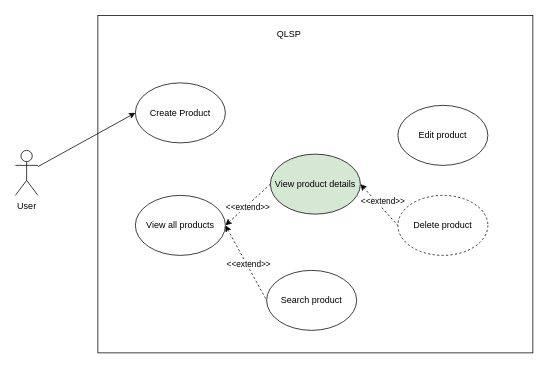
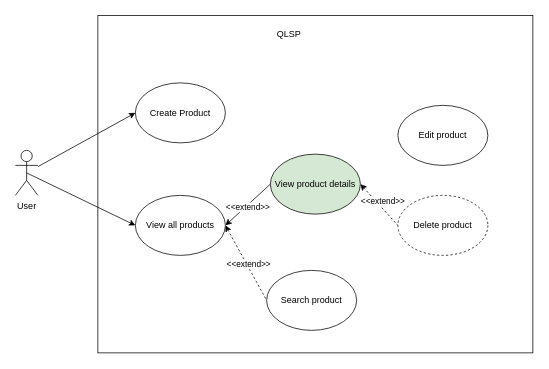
  <mxCell id="0" />
  <mxCell id="1" parent="0" />
  <mxCell id="2" value="" style="rounded=0;whiteSpace=wrap;html=1;" vertex="1" parent="1"><mxGeometry x="130" y="20" width="580" height="450" as="geometry" /></mxCell>
  <mxCell id="3" style="rounded=0;orthogonalLoop=1;jettySize=auto;html=1;entryX=0;entryY=0.5;entryDx=0;entryDy=0;" edge="1" parent="1" source="5" target="7"><mxGeometry relative="1" as="geometry" /></mxCell>
+ <mxCell id="4" style="rounded=0;orthogonalLoop=1;jettySize=auto;html=1;exitX=0.5;exitY=0.5;exitDx=0;exitDy=0;exitPerimeter=0;entryX=0;entryY=0.5;entryDx=0;entryDy=0;" edge="1" parent="1" source="5" target="12"><mxGeometry relative="1" as="geometry" /></mxCell>
  <mxCell id="5" value="User" style="shape=umlActor;verticalLabelPosition=bottom;verticalAlign=top;html=1;outlineConnect=0;" vertex="1" parent="1"><mxGeometry x="20" y="200" width="30" height="60" as="geometry" /></mxCell>
  <mxCell id="6" value="QLSP" style="text;html=1;align=center;verticalAlign=middle;whiteSpace=wrap;rounded=0;" vertex="1" parent="1"><mxGeometry x="355" y="30" width="60" height="30" as="geometry" /></mxCell>
  <mxCell id="7" value="Create Product" style="ellipse;whiteSpace=wrap;html=1;" vertex="1" parent="1"><mxGeometry x="180" y="110" width="120" height="80" as="geometry" /></mxCell>
- <mxCell id="8" style="rounded=0;orthogonalLoop=1;jettySize=auto;html=1;exitX=1;exitY=0.5;exitDx=0;exitDy=0;entryX=0;entryY=0.5;entryDx=0;entryDy=0;dashed=1;startArrow=classic;startFill=1;endArrow=none;" edge="1" parent="1" source="12" target="16"><mxGeometry relative="1" as="geometry" /></mxCell>
+ <mxCell id="8" style="rounded=0;orthogonalLoop=1;jettySize=auto;html=1;exitX=1;exitY=0.5;exitDx=0;exitDy=0;entryX=0;entryY=0.5;entryDx=0;entryDy=0;dashed=0;startArrow=classic;startFill=1;endArrow=none;" edge="1" parent="1" source="12" target="16"><mxGeometry relative="1" as="geometry" /></mxCell>
  <mxCell id="9" value="&amp;lt;&amp;lt;extend&amp;gt;&amp;gt;" style="edgeLabel;html=1;align=center;verticalAlign=middle;resizable=0;points=[];" vertex="1" connectable="0" parent="8"><mxGeometry x="-0.065" y="-2" relative="1" as="geometry"><mxPoint as="offset" /></mxGeometry></mxCell>
  <mxCell id="10" style="rounded=0;orthogonalLoop=1;jettySize=auto;html=1;exitX=1;exitY=0.5;exitDx=0;exitDy=0;entryX=0;entryY=0.5;entryDx=0;entryDy=0;dashed=1;startArrow=classic;startFill=1;endArrow=none;" edge="1" parent="1" source="12" target="13"><mxGeometry relative="1" as="geometry" /></mxCell>
  <mxCell id="11" value="&amp;lt;&amp;lt;extend&amp;gt;&amp;gt;" style="edgeLabel;html=1;align=center;verticalAlign=middle;resizable=0;points=[];" vertex="1" connectable="0" parent="10"><mxGeometry x="0.049" y="2" relative="1" as="geometry"><mxPoint as="offset" /></mxGeometry></mxCell>
  <mxCell id="12" value="View all products" style="ellipse;whiteSpace=wrap;html=1;" vertex="1" parent="1"><mxGeometry x="180" y="260" width="120" height="80" as="geometry" /></mxCell>
  <mxCell id="13" value="Search product" style="ellipse;whiteSpace=wrap;html=1;" vertex="1" parent="1"><mxGeometry x="355" y="360" width="120" height="80" as="geometry" /></mxCell>
  <mxCell id="14" style="rounded=0;orthogonalLoop=1;jettySize=auto;html=1;exitX=1;exitY=0.5;exitDx=0;exitDy=0;entryX=0;entryY=0.5;entryDx=0;entryDy=0;dashed=1;startArrow=classic;startFill=1;endArrow=none;" edge="1" parent="1" source="16" target="18"><mxGeometry relative="1" as="geometry" /></mxCell>
  <mxCell id="15" value="&amp;lt;&amp;lt;extend&amp;gt;&amp;gt;" style="edgeLabel;html=1;align=center;verticalAlign=middle;resizable=0;points=[];" vertex="1" connectable="0" parent="14"><mxGeometry x="-0.165" relative="1" as="geometry"><mxPoint x="9" as="offset" /></mxGeometry></mxCell>
  <mxCell id="16" value="View product details" style="ellipse;whiteSpace=wrap;html=1;fillColor=#d5e8d4;" vertex="1" parent="1"><mxGeometry x="360" y="205" width="120" height="80" as="geometry" /></mxCell>
  <mxCell id="17" value="Edit product" style="ellipse;whiteSpace=wrap;html=1;" vertex="1" parent="1"><mxGeometry x="530" y="140" width="120" height="80" as="geometry" /></mxCell>
  <mxCell id="18" value="Delete product" style="ellipse;whiteSpace=wrap;html=1;dashed=1;" vertex="1" parent="1"><mxGeometry x="530" y="260" width="120" height="80" as="geometry" /></mxCell>
